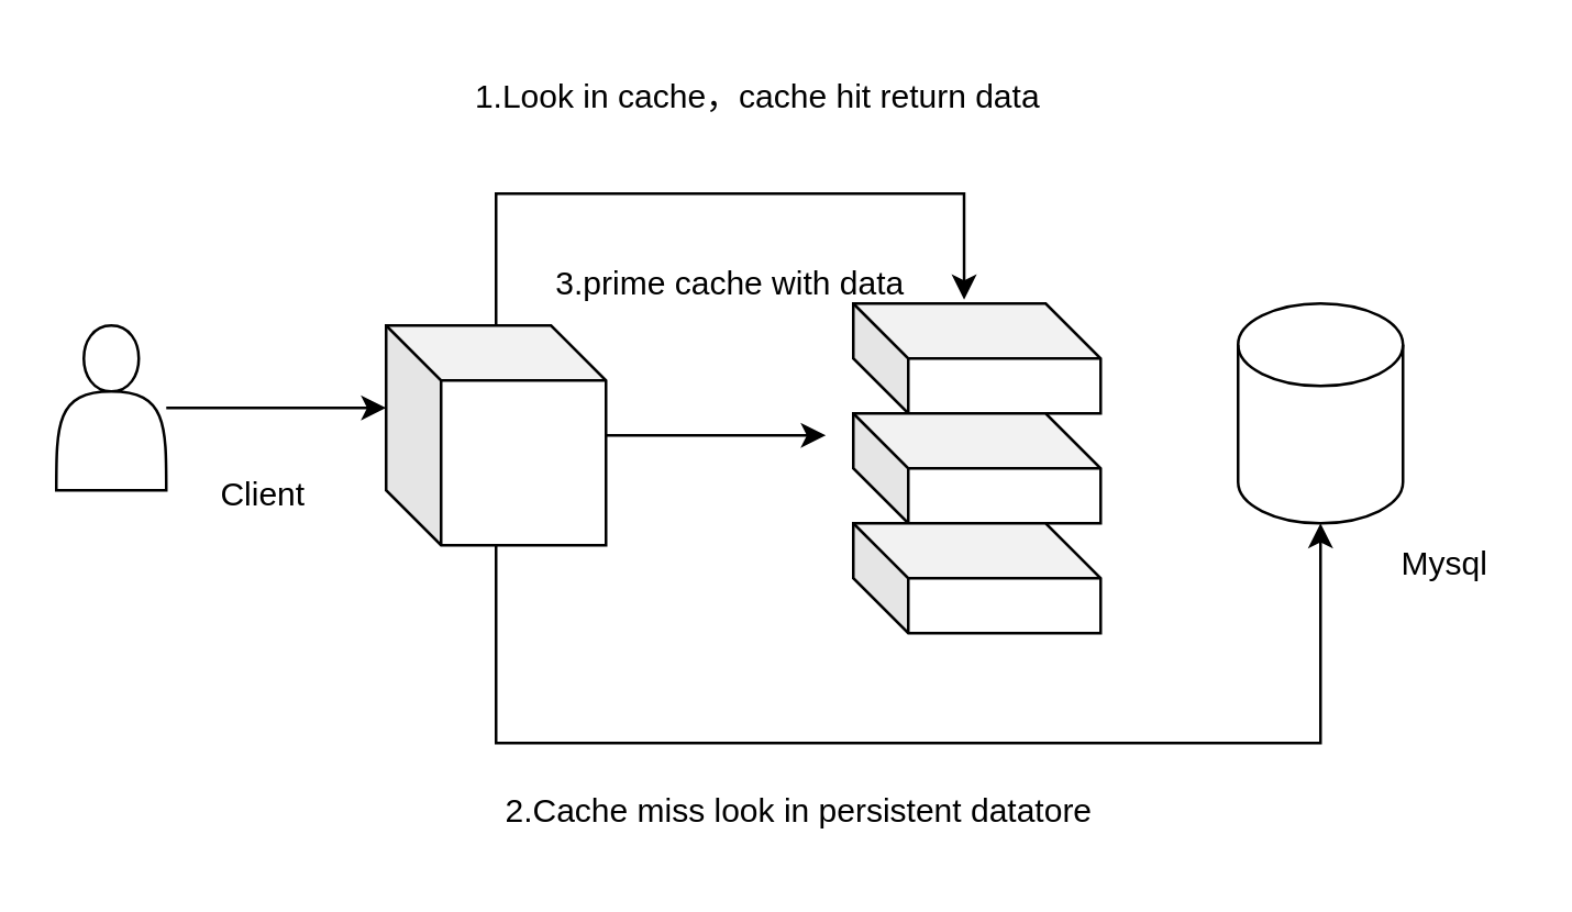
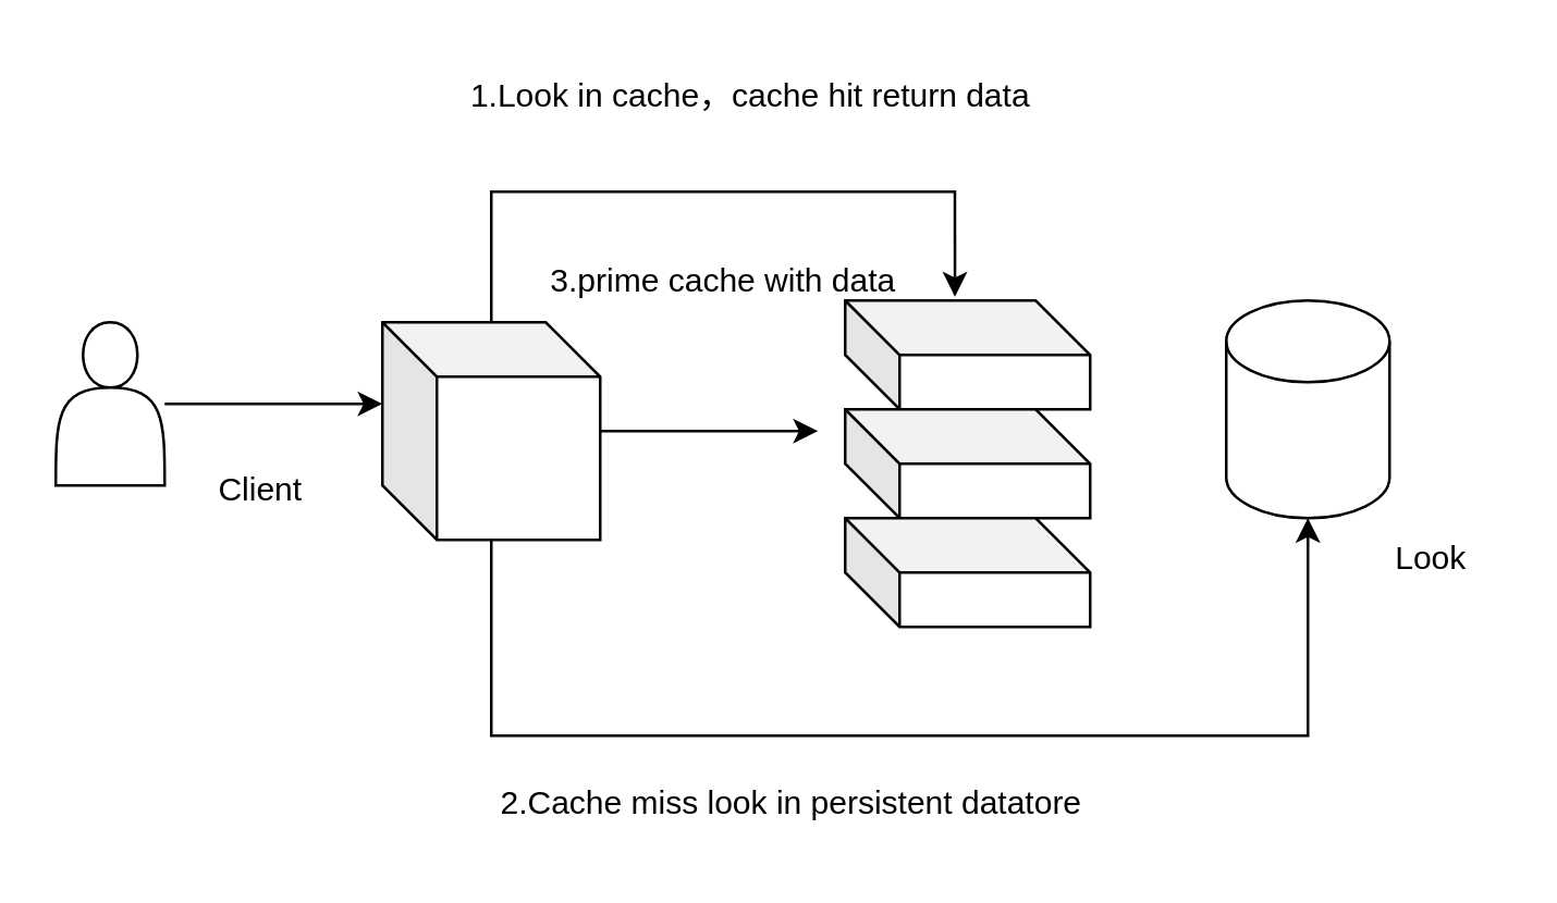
  <mxCell id="0" />
  <mxCell id="1" parent="0" />
  <mxCell id="2" value="" style="shape=actor;whiteSpace=wrap;html=1;" vertex="1" parent="1"><mxGeometry x="20" y="118" width="40" height="60" as="geometry" /></mxCell>
  <mxCell id="3" value="Client" style="text;html=1;align=center;verticalAlign=middle;resizable=0;points=[];autosize=1;strokeColor=none;fillColor=none;" vertex="1" parent="1"><mxGeometry x="70" y="165" width="50" height="30" as="geometry" /></mxCell>
  <mxCell id="4" style="edgeStyle=orthogonalEdgeStyle;rounded=0;orthogonalLoop=1;jettySize=auto;html=1;" edge="1" parent="1" source="6"><mxGeometry relative="1" as="geometry"><mxPoint x="300" y="158" as="targetPoint" /></mxGeometry></mxCell>
  <mxCell id="5" style="edgeStyle=orthogonalEdgeStyle;rounded=0;orthogonalLoop=1;jettySize=auto;html=1;entryX=0.448;entryY=-0.036;entryDx=0;entryDy=0;entryPerimeter=0;" edge="1" parent="1" source="6" target="7"><mxGeometry relative="1" as="geometry"><mxPoint x="179.75" y="10" as="targetPoint" /><mxPoint x="179.75" y="98" as="sourcePoint" /><Array as="points"><mxPoint x="180" y="70" /><mxPoint x="350" y="70" /></Array></mxGeometry></mxCell>
  <mxCell id="6" value="" style="shape=cube;whiteSpace=wrap;html=1;boundedLbl=1;backgroundOutline=1;darkOpacity=0.05;darkOpacity2=0.1;" vertex="1" parent="1"><mxGeometry x="140" y="118" width="80" height="80" as="geometry" /></mxCell>
  <mxCell id="7" value="" style="shape=cube;whiteSpace=wrap;html=1;boundedLbl=1;backgroundOutline=1;darkOpacity=0.05;darkOpacity2=0.1;" vertex="1" parent="1"><mxGeometry x="310" y="110" width="90" height="40" as="geometry" /></mxCell>
  <mxCell id="8" value="" style="shape=cylinder3;whiteSpace=wrap;html=1;boundedLbl=1;backgroundOutline=1;size=15;" vertex="1" parent="1"><mxGeometry x="450" y="110" width="60" height="80" as="geometry" /></mxCell>
  <mxCell id="9" value="" style="shape=cube;whiteSpace=wrap;html=1;boundedLbl=1;backgroundOutline=1;darkOpacity=0.05;darkOpacity2=0.1;" vertex="1" parent="1"><mxGeometry x="310" y="150" width="90" height="40" as="geometry" /></mxCell>
  <mxCell id="10" value="" style="shape=cube;whiteSpace=wrap;html=1;boundedLbl=1;backgroundOutline=1;darkOpacity=0.05;darkOpacity2=0.1;" vertex="1" parent="1"><mxGeometry x="310" y="190" width="90" height="40" as="geometry" /></mxCell>
  <mxCell id="11" style="edgeStyle=orthogonalEdgeStyle;rounded=0;orthogonalLoop=1;jettySize=auto;html=1;entryX=0;entryY=0;entryDx=0;entryDy=30;entryPerimeter=0;" edge="1" parent="1" source="2" target="6"><mxGeometry relative="1" as="geometry" /></mxCell>
- <mxCell id="12" value="Mysql" style="text;html=1;align=center;verticalAlign=middle;resizable=0;points=[];autosize=1;strokeColor=none;fillColor=none;" vertex="1" parent="1"><mxGeometry x="500" y="190" width="50" height="30" as="geometry" /></mxCell>
+ <mxCell id="12" value="Look" style="text;html=1;align=center;verticalAlign=middle;resizable=0;points=[];autosize=1;strokeColor=none;fillColor=none;" vertex="1" parent="1"><mxGeometry x="500" y="190" width="50" height="30" as="geometry" /></mxCell>
  <mxCell id="13" style="edgeStyle=orthogonalEdgeStyle;rounded=0;orthogonalLoop=1;jettySize=auto;html=1;entryX=0.5;entryY=1;entryDx=0;entryDy=0;entryPerimeter=0;" edge="1" parent="1" source="6" target="8"><mxGeometry relative="1" as="geometry"><Array as="points"><mxPoint x="180" y="270" /><mxPoint x="480" y="270" /></Array></mxGeometry></mxCell>
  <mxCell id="14" value="1.Look in cache，cache hit return data" style="text;html=1;align=center;verticalAlign=middle;resizable=0;points=[];autosize=1;strokeColor=none;fillColor=none;" vertex="1" parent="1"><mxGeometry x="160" y="20" width="230" height="30" as="geometry" /></mxCell>
  <mxCell id="15" value="2.Cache miss look in persistent datatore" style="text;html=1;align=center;verticalAlign=middle;resizable=0;points=[];autosize=1;strokeColor=none;fillColor=none;" vertex="1" parent="1"><mxGeometry x="170" y="280" width="240" height="30" as="geometry" /></mxCell>
  <mxCell id="16" value="3.prime cache with data" style="text;html=1;align=center;verticalAlign=middle;resizable=0;points=[];autosize=1;strokeColor=none;fillColor=none;" vertex="1" parent="1"><mxGeometry x="190" y="88" width="150" height="30" as="geometry" /></mxCell>
